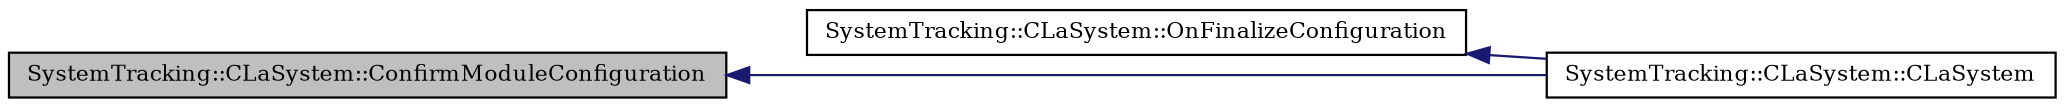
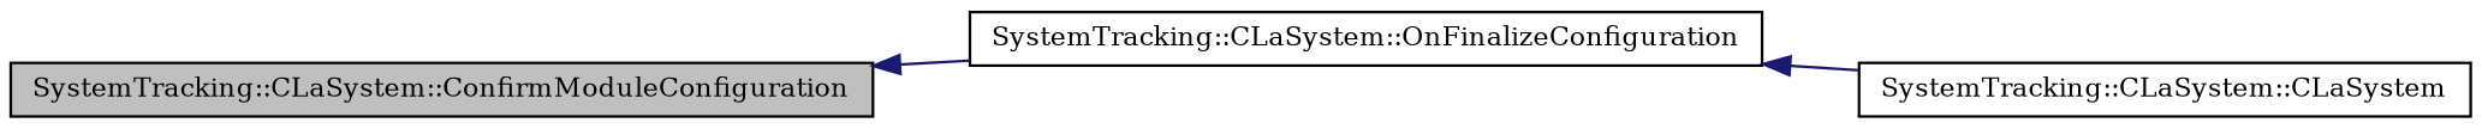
  digraph {
    fontname="DejaVu Serif"
    rankdir=LR
    node [color=black fillcolor=white fontname="DejaVu Serif" fontsize=10 shape=record style=filled]
    edge [color=midnightblue dir=back fontname="DejaVu Serif" fontsize=10 labelfontname=FreeSans labelfontsize=10 style=solid]
    n1 [fillcolor=grey75 fontcolor=black height=0.2 label="SystemTracking::CLaSystem::ConfirmModuleConfiguration" width=0.4]
    n2 [height=0.2 label="SystemTracking::CLaSystem::OnFinalizeConfiguration" width=0.4]
    n3 [height=0.2 label="SystemTracking::CLaSystem::CLaSystem" width=0.4]
-   n1 -> n3
+   n1 -> n2
    n2 -> n3
  }
